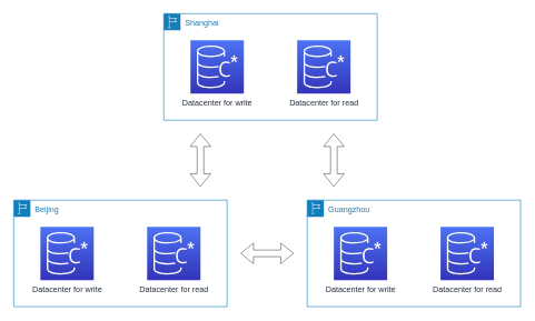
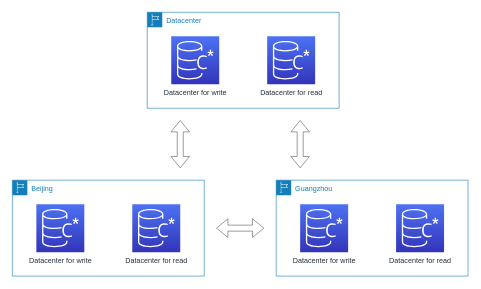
  <mxCell id="0" />
  <mxCell id="1" parent="0" />
- <mxCell id="2" value="Shanghai" style="points=[[0,0],[0.25,0],[0.5,0],[0.75,0],[1,0],[1,0.25],[1,0.5],[1,0.75],[1,1],[0.75,1],[0.5,1],[0.25,1],[0,1],[0,0.75],[0,0.5],[0,0.25]];outlineConnect=0;gradientColor=none;html=1;whiteSpace=wrap;fontSize=12;fontStyle=0;shape=mxgraph.aws4.group;grIcon=mxgraph.aws4.group_region;strokeColor=#147EBA;fillColor=none;verticalAlign=top;align=left;spacingLeft=30;fontColor=#147EBA;dashed=0;" vertex="1" parent="1"><mxGeometry x="245" y="20" width="320" height="160" as="geometry" /></mxCell>
+ <mxCell id="2" value="Datacenter" style="points=[[0,0],[0.25,0],[0.5,0],[0.75,0],[1,0],[1,0.25],[1,0.5],[1,0.75],[1,1],[0.75,1],[0.5,1],[0.25,1],[0,1],[0,0.75],[0,0.5],[0,0.25]];outlineConnect=0;gradientColor=none;html=1;whiteSpace=wrap;fontSize=12;fontStyle=0;shape=mxgraph.aws4.group;grIcon=mxgraph.aws4.group_region;strokeColor=#147EBA;fillColor=none;verticalAlign=top;align=left;spacingLeft=30;fontColor=#147EBA;dashed=0;" vertex="1" parent="1"><mxGeometry x="245" y="20" width="320" height="160" as="geometry" /></mxCell>
  <mxCell id="3" value="Datacenter for write" style="outlineConnect=0;fontColor=#232F3E;gradientColor=#4D72F3;gradientDirection=north;fillColor=#3334B9;strokeColor=#ffffff;dashed=0;verticalLabelPosition=bottom;verticalAlign=top;align=center;html=1;fontSize=12;fontStyle=0;aspect=fixed;shape=mxgraph.aws4.resourceIcon;resIcon=mxgraph.aws4.managed_apache_cassandra_service;" vertex="1" parent="1"><mxGeometry x="285" y="60" width="80" height="80" as="geometry" /></mxCell>
  <mxCell id="4" value="Datacenter for read" style="outlineConnect=0;fontColor=#232F3E;gradientColor=#4D72F3;gradientDirection=north;fillColor=#3334B9;strokeColor=#ffffff;dashed=0;verticalLabelPosition=bottom;verticalAlign=top;align=center;html=1;fontSize=12;fontStyle=0;aspect=fixed;shape=mxgraph.aws4.resourceIcon;resIcon=mxgraph.aws4.managed_apache_cassandra_service;" vertex="1" parent="1"><mxGeometry x="445" y="60" width="80" height="80" as="geometry" /></mxCell>
  <mxCell id="5" value="Beijing" style="points=[[0,0],[0.25,0],[0.5,0],[0.75,0],[1,0],[1,0.25],[1,0.5],[1,0.75],[1,1],[0.75,1],[0.5,1],[0.25,1],[0,1],[0,0.75],[0,0.5],[0,0.25]];outlineConnect=0;gradientColor=none;html=1;whiteSpace=wrap;fontSize=12;fontStyle=0;shape=mxgraph.aws4.group;grIcon=mxgraph.aws4.group_region;strokeColor=#147EBA;fillColor=none;verticalAlign=top;align=left;spacingLeft=30;fontColor=#147EBA;dashed=0;" vertex="1" parent="1"><mxGeometry x="20" y="300" width="320" height="160" as="geometry" /></mxCell>
  <mxCell id="6" value="Datacenter for write" style="outlineConnect=0;fontColor=#232F3E;gradientColor=#4D72F3;gradientDirection=north;fillColor=#3334B9;strokeColor=#ffffff;dashed=0;verticalLabelPosition=bottom;verticalAlign=top;align=center;html=1;fontSize=12;fontStyle=0;aspect=fixed;shape=mxgraph.aws4.resourceIcon;resIcon=mxgraph.aws4.managed_apache_cassandra_service;" vertex="1" parent="1"><mxGeometry x="60" y="340" width="80" height="80" as="geometry" /></mxCell>
  <mxCell id="7" value="Datacenter for read" style="outlineConnect=0;fontColor=#232F3E;gradientColor=#4D72F3;gradientDirection=north;fillColor=#3334B9;strokeColor=#ffffff;dashed=0;verticalLabelPosition=bottom;verticalAlign=top;align=center;html=1;fontSize=12;fontStyle=0;aspect=fixed;shape=mxgraph.aws4.resourceIcon;resIcon=mxgraph.aws4.managed_apache_cassandra_service;" vertex="1" parent="1"><mxGeometry x="220" y="340" width="80" height="80" as="geometry" /></mxCell>
  <mxCell id="8" value="Guangzhou" style="points=[[0,0],[0.25,0],[0.5,0],[0.75,0],[1,0],[1,0.25],[1,0.5],[1,0.75],[1,1],[0.75,1],[0.5,1],[0.25,1],[0,1],[0,0.75],[0,0.5],[0,0.25]];outlineConnect=0;gradientColor=none;html=1;whiteSpace=wrap;fontSize=12;fontStyle=0;shape=mxgraph.aws4.group;grIcon=mxgraph.aws4.group_region;strokeColor=#147EBA;fillColor=none;verticalAlign=top;align=left;spacingLeft=30;fontColor=#147EBA;dashed=0;" vertex="1" parent="1"><mxGeometry x="460" y="300" width="320" height="160" as="geometry" /></mxCell>
  <mxCell id="9" value="Datacenter for write" style="outlineConnect=0;fontColor=#232F3E;gradientColor=#4D72F3;gradientDirection=north;fillColor=#3334B9;strokeColor=#ffffff;dashed=0;verticalLabelPosition=bottom;verticalAlign=top;align=center;html=1;fontSize=12;fontStyle=0;aspect=fixed;shape=mxgraph.aws4.resourceIcon;resIcon=mxgraph.aws4.managed_apache_cassandra_service;" vertex="1" parent="1"><mxGeometry x="500" y="340" width="80" height="80" as="geometry" /></mxCell>
  <mxCell id="10" value="Datacenter for read" style="outlineConnect=0;fontColor=#232F3E;gradientColor=#4D72F3;gradientDirection=north;fillColor=#3334B9;strokeColor=#ffffff;dashed=0;verticalLabelPosition=bottom;verticalAlign=top;align=center;html=1;fontSize=12;fontStyle=0;aspect=fixed;shape=mxgraph.aws4.resourceIcon;resIcon=mxgraph.aws4.managed_apache_cassandra_service;" vertex="1" parent="1"><mxGeometry x="660" y="340" width="80" height="80" as="geometry" /></mxCell>
  <mxCell id="11" value="" style="html=1;endArrow=block;elbow=vertical;startArrow=block;startFill=1;endFill=1;strokeColor=#545B64;rounded=0;shape=flexArrow;" edge="1" parent="1"><mxGeometry width="100" relative="1" as="geometry"><mxPoint x="360" y="380" as="sourcePoint" /><mxPoint x="440" y="380" as="targetPoint" /></mxGeometry></mxCell>
  <mxCell id="12" value="" style="html=1;endArrow=block;elbow=vertical;startArrow=block;startFill=1;endFill=1;strokeColor=#545B64;rounded=0;shape=flexArrow;" edge="1" parent="1"><mxGeometry width="100" relative="1" as="geometry"><mxPoint x="300" y="280" as="sourcePoint" /><mxPoint x="300" y="200" as="targetPoint" /></mxGeometry></mxCell>
  <mxCell id="13" value="" style="html=1;endArrow=block;elbow=vertical;startArrow=block;startFill=1;endFill=1;strokeColor=#545B64;rounded=0;shape=flexArrow;" edge="1" parent="1"><mxGeometry width="100" relative="1" as="geometry"><mxPoint x="500" y="280" as="sourcePoint" /><mxPoint x="500" y="200" as="targetPoint" /></mxGeometry></mxCell>
